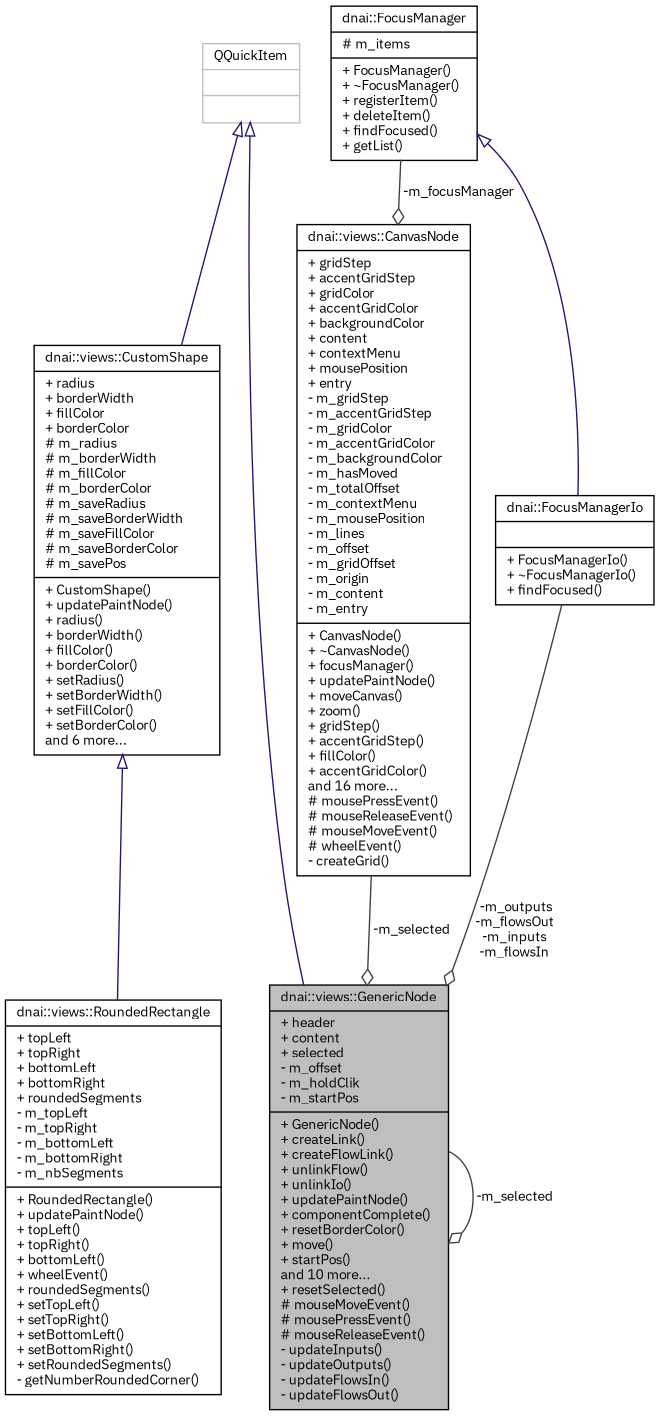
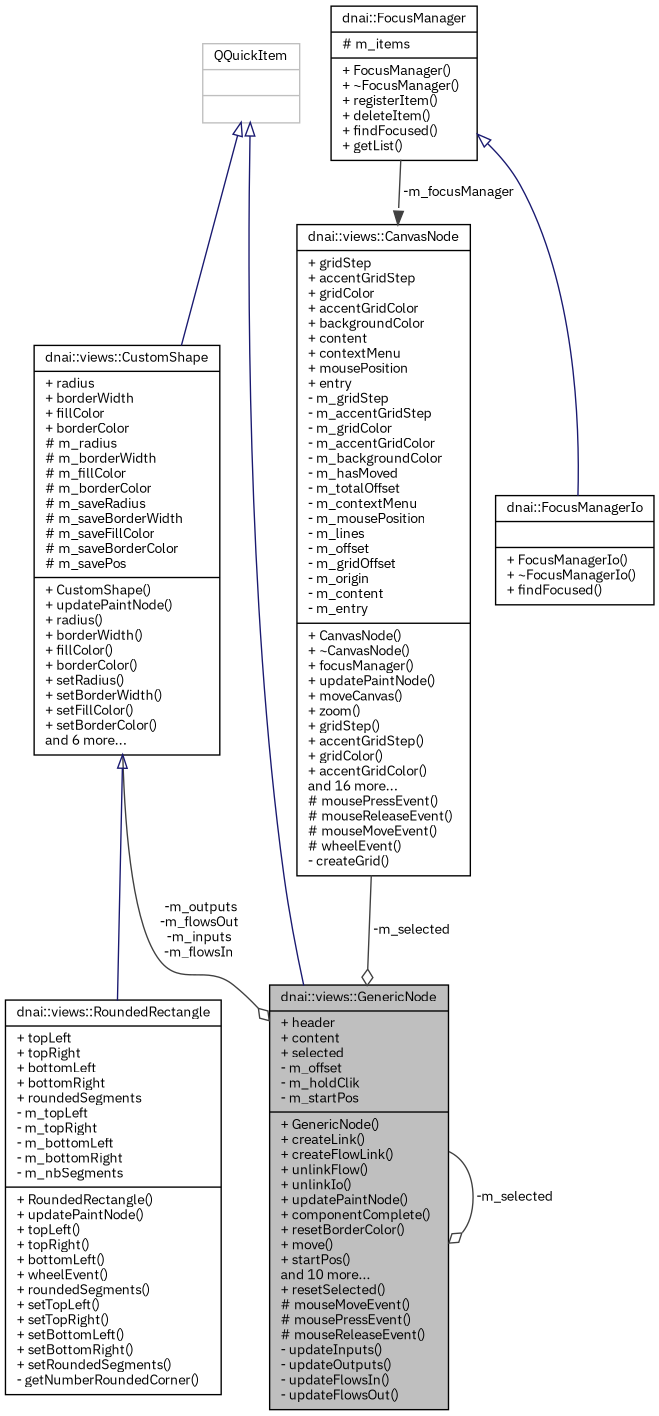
  digraph {
    fontname="IBM Plex Sans"
    node [color=black fillcolor=white fontname="IBM Plex Sans" fontsize=10 shape=record style=filled]
    edge [color=grey25 fontname="IBM Plex Sans" fontsize=10 labelfontname=Helvetica labelfontsize=10 style=solid]
    n1 [fillcolor=grey75 fontcolor=black height=0.2 label="{dnai::views::GenericNode\n|+ header\l+ content\l+ selected\l- m_offset\l- m_holdClik\l- m_startPos\l|+ GenericNode()\l+ createLink()\l+ createFlowLink()\l+ unlinkFlow()\l+ unlinkIo()\l+ updatePaintNode()\l+ componentComplete()\l+ resetBorderColor()\l+ move()\l+ startPos()\land 10 more...\l+ resetSelected()\l# mouseMoveEvent()\l# mousePressEvent()\l# mouseReleaseEvent()\l- updateInputs()\l- updateOutputs()\l- updateFlowsIn()\l- updateFlowsOut()\l}" width=0.4]
    n2 [color=grey75 height=0.2 label="{QQuickItem\n||}" width=0.4]
    n3 [height=0.2 label="{dnai::views::CustomShape\n|+ radius\l+ borderWidth\l+ fillColor\l+ borderColor\l# m_radius\l# m_borderWidth\l# m_fillColor\l# m_borderColor\l# m_saveRadius\l# m_saveBorderWidth\l# m_saveFillColor\l# m_saveBorderColor\l# m_savePos\l|+ CustomShape()\l+ updatePaintNode()\l+ radius()\l+ borderWidth()\l+ fillColor()\l+ borderColor()\l+ setRadius()\l+ setBorderWidth()\l+ setFillColor()\l+ setBorderColor()\land 6 more...\l}" width=0.4]
    n4 [height=0.2 label="{dnai::views::RoundedRectangle\n|+ topLeft\l+ topRight\l+ bottomLeft\l+ bottomRight\l+ roundedSegments\l- m_topLeft\l- m_topRight\l- m_bottomLeft\l- m_bottomRight\l- m_nbSegments\l|+ RoundedRectangle()\l+ updatePaintNode()\l+ topLeft()\l+ topRight()\l+ bottomLeft()\l+ wheelEvent()\l+ roundedSegments()\l+ setTopLeft()\l+ setTopRight()\l+ setBottomLeft()\l+ setBottomRight()\l+ setRoundedSegments()\l- getNumberRoundedCorner()\l}" width=0.4]
-   n5 [height=0.2 label="{dnai::views::CanvasNode\n|+ gridStep\l+ accentGridStep\l+ gridColor\l+ accentGridColor\l+ backgroundColor\l+ content\l+ contextMenu\l+ mousePosition\l+ entry\l- m_gridStep\l- m_accentGridStep\l- m_gridColor\l- m_accentGridColor\l- m_backgroundColor\l- m_hasMoved\l- m_totalOffset\l- m_contextMenu\l- m_mousePosition\l- m_lines\l- m_offset\l- m_gridOffset\l- m_origin\l- m_content\l- m_entry\l|+ CanvasNode()\l+ ~CanvasNode()\l+ focusManager()\l+ updatePaintNode()\l+ moveCanvas()\l+ zoom()\l+ gridStep()\l+ accentGridStep()\l+ fillColor()\l+ accentGridColor()\land 16 more...\l# mousePressEvent()\l# mouseReleaseEvent()\l# mouseMoveEvent()\l# wheelEvent()\l- createGrid()\l}" width=0.4]
+   n5 [height=0.2 label="{dnai::views::CanvasNode\n|+ gridStep\l+ accentGridStep\l+ gridColor\l+ accentGridColor\l+ backgroundColor\l+ content\l+ contextMenu\l+ mousePosition\l+ entry\l- m_gridStep\l- m_accentGridStep\l- m_gridColor\l- m_accentGridColor\l- m_backgroundColor\l- m_hasMoved\l- m_totalOffset\l- m_contextMenu\l- m_mousePosition\l- m_lines\l- m_offset\l- m_gridOffset\l- m_origin\l- m_content\l- m_entry\l|+ CanvasNode()\l+ ~CanvasNode()\l+ focusManager()\l+ updatePaintNode()\l+ moveCanvas()\l+ zoom()\l+ gridStep()\l+ accentGridStep()\l+ gridColor()\l+ accentGridColor()\land 16 more...\l# mousePressEvent()\l# mouseReleaseEvent()\l# mouseMoveEvent()\l# wheelEvent()\l- createGrid()\l}" width=0.4]
    n6 [height=0.2 label="{dnai::FocusManager\n|# m_items\l|+ FocusManager()\l+ ~FocusManager()\l+ registerItem()\l+ deleteItem()\l+ findFocused()\l+ getList()\l}" width=0.4]
    n7 [height=0.2 label="{dnai::FocusManagerIo\n||+ FocusManagerIo()\l+ ~FocusManagerIo()\l+ findFocused()\l}" width=0.4]
    n1 -> n1 [arrowhead=odiamond label=" -m_selected"]
    n2 -> n1 [arrowtail=onormal color=midnightblue dir=back]
    n2 -> n3 [arrowtail=onormal color=midnightblue dir=back]
    n3 -> n4 [arrowtail=onormal color=midnightblue dir=back]
    n5 -> n1 [arrowhead=odiamond label=" -m_selected"]
-   n6 -> n5 [arrowhead=odiamond label=" -m_focusManager"]
+   n6 -> n5 [arrowhead=normal label=" -m_focusManager"]
    n6 -> n7 [arrowtail=onormal color=midnightblue dir=back]
-   n7 -> n1 [arrowhead=odiamond label=" -m_outputs\n-m_flowsOut\n-m_inputs\n-m_flowsIn"]
+   n3 -> n1 [arrowhead=odiamond label=" -m_outputs\n-m_flowsOut\n-m_inputs\n-m_flowsIn"]
  }
